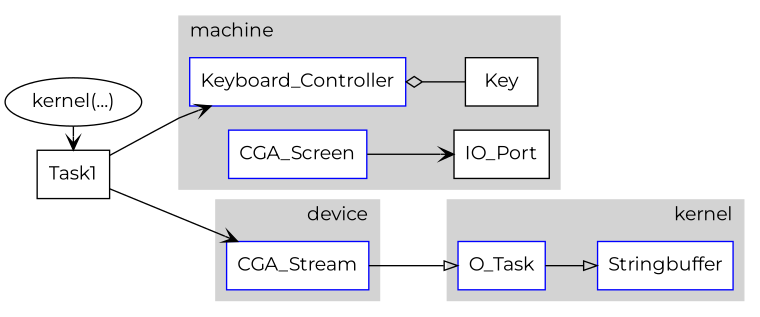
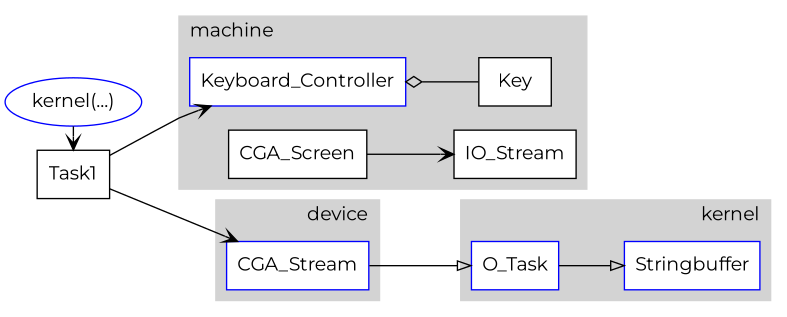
  digraph {
    fontname=Montserrat
    rankdir=LR
    node [fillcolor=white fontname=Montserrat shape=box style="solid,filled" color=blue]
    edge [arrowhead=open fontname=Montserrat]
-   n1 [label="kernel(...)" shape=oval color=""]
+   n1 [label="kernel(...)" shape=oval]
    n2 [label=Task1 color=""]
    n3 [label=Key color=""]
    n4 [label=Keyboard_Controller]
-   n5 [label=IO_Port color=""]
-   n6 [label=CGA_Screen]
+   n5 [label=IO_Stream color=""]
+   n6 [color=black label=CGA_Screen]
    n7 [label=CGA_Stream]
    n8 [label=O_Task]
    n9 [label=Stringbuffer]
    subgraph sub_1 {
      rank=same
      n1
      n2
    }
    subgraph cluster_2 {
      color=none
      labeljust=l
      style=filled
    }
    subgraph cluster_3 {
      color=lightgray
      label=user
      labeljust=l
      style=filled
    }
    subgraph cluster_4 {
      color=lightgray
      label=machine
      labeljust=l
      style=filled
      n4
      n5
      n6
      subgraph sub_5 {
        color=lightgray
        label=machine
        labeljust=l
        rank=max
        style=filled
        n3
      }
    }
    subgraph cluster_6 {
      color=lightgray
      label=device
      labeljust=r
      style=filled
      n7
    }
    subgraph cluster_7 {
      color=lightgray
      label=kernel
      labeljust=r
      style=filled
      n8
      n9
    }
    n1 -> n2
    n2 -> n4
    n2 -> n7
    n3 -> n4 [arrowhead=ediamond]
    n6 -> n5
    n7 -> n8 [arrowhead=empty]
    n8 -> n9 [arrowhead=empty]
  }
